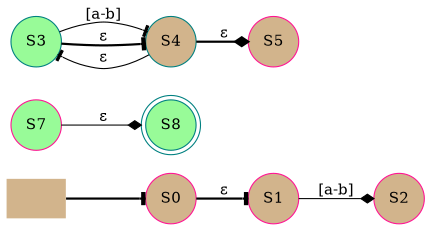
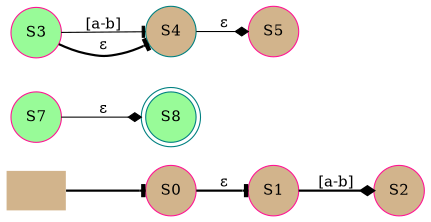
  digraph {
    rankdir=LR
    node [color=deeppink fillcolor=tan shape=circle style=filled]
    edge [arrowhead=tee style=bold]
    "" [shape=plaintext]
    n2 [label=S0]
    n3 [label=S1]
    n4 [color=teal fillcolor=palegreen label=S8 shape=doublecircle]
    n5 [label=S2]
-   n6 [color=teal fillcolor=palegreen label=S3]
+   n6 [fillcolor=palegreen label=S3]
    n7 [color=teal label=S4]
    n8 [label=S5]
    n9 [fillcolor=palegreen label=S7]
    "" -> n2
    n2 -> n3 [label="ε"]
-   n3 -> n5 [arrowhead=diamond label="[a-b]" style=solid]
+   n3 -> n5 [arrowhead=diamond label="[a-b]"]
    n6 -> n7 [label="[a-b]" style=solid]
    n6 -> n7 [label="ε"]
-   n7 -> n6 [label="ε" style=solid]
-   n7 -> n8 [arrowhead=diamond label="ε"]
+   n7 -> n8 [arrowhead=diamond label="ε" style=solid]
    n9 -> n4 [arrowhead=diamond label="ε" style=solid]
  }
